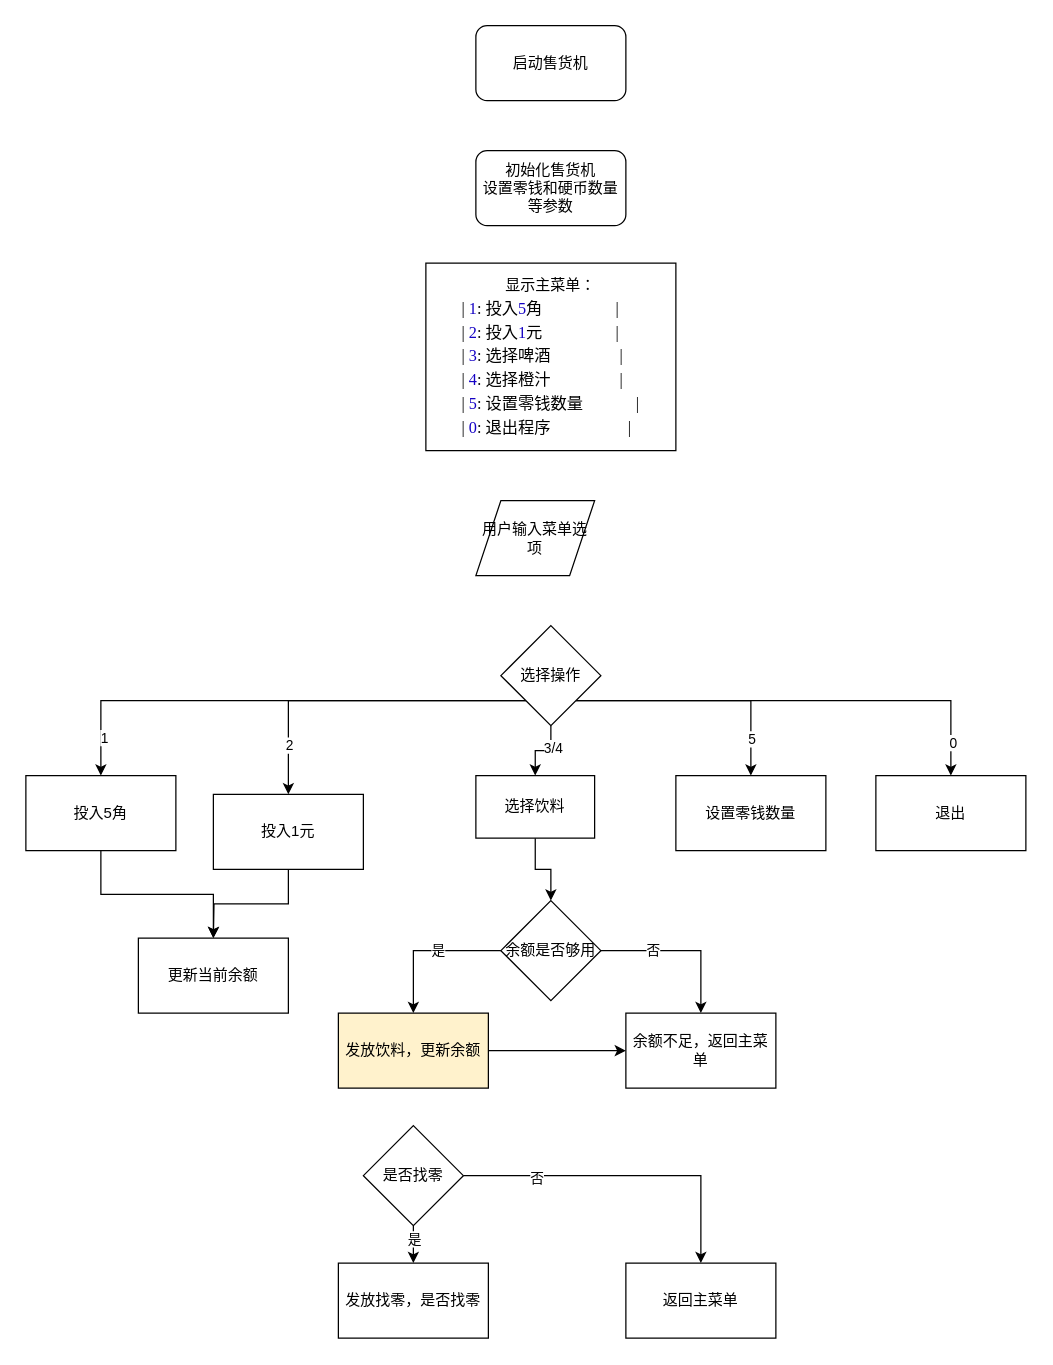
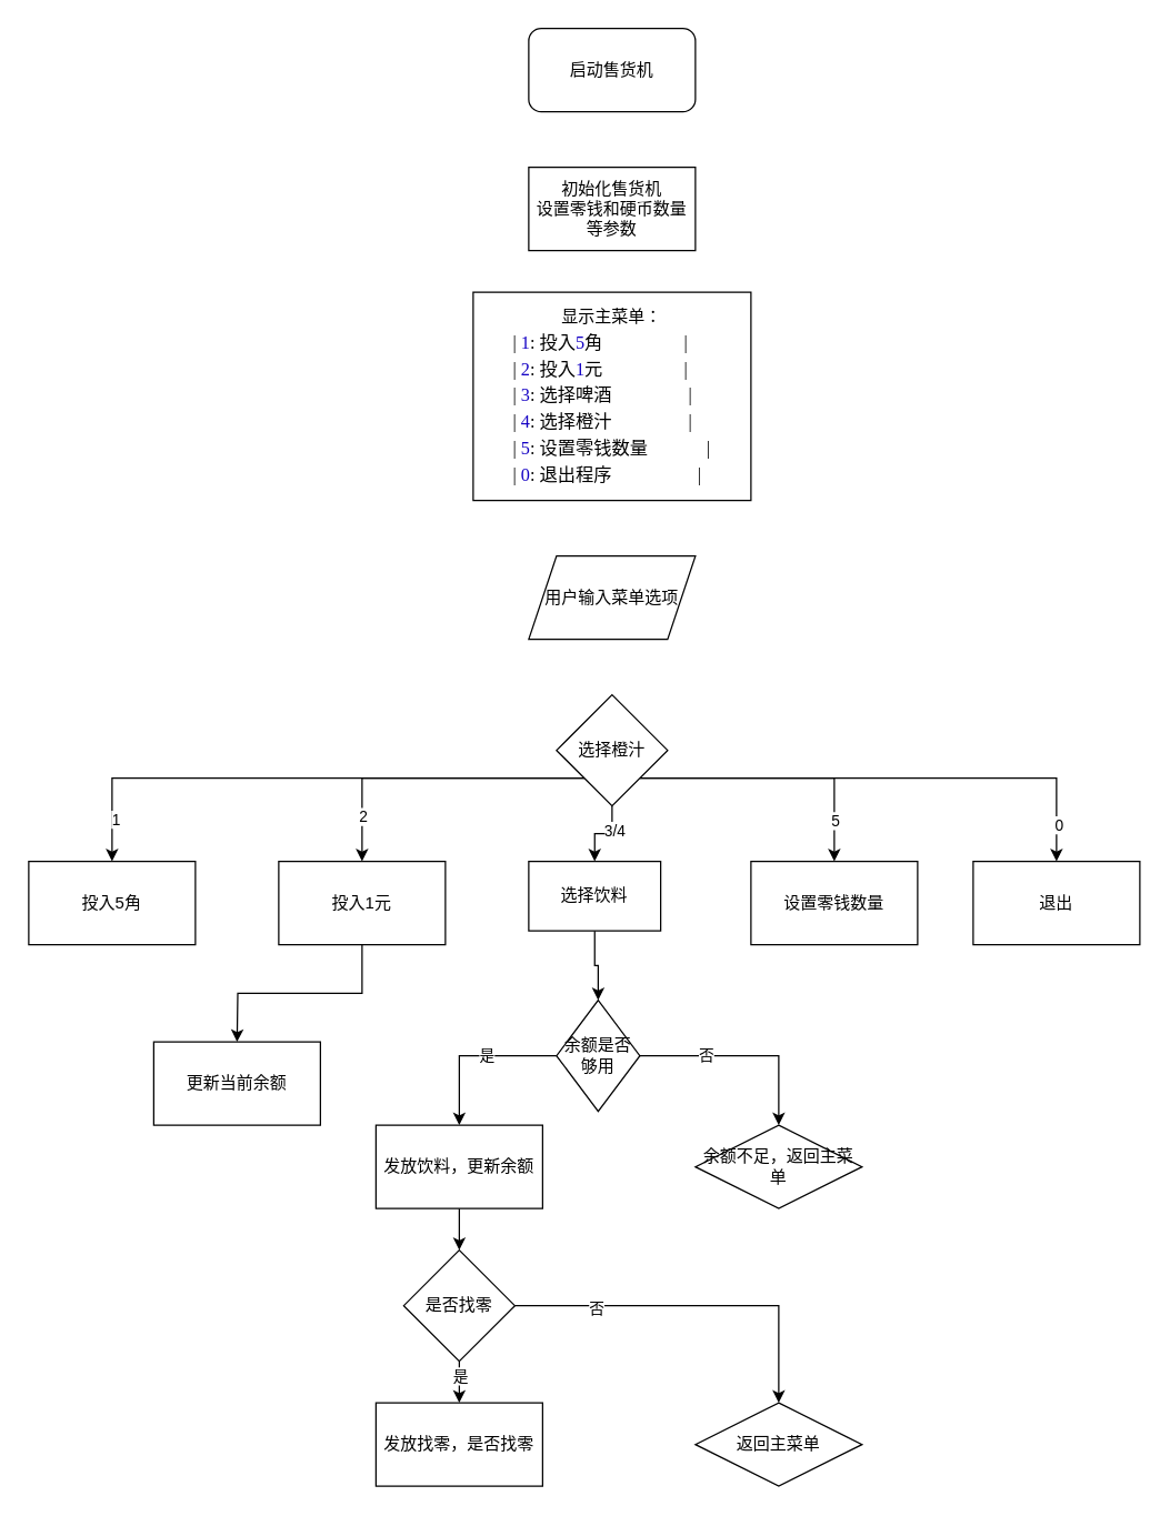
  <mxCell id="0" />
  <mxCell id="1" parent="0" />
  <mxCell id="2" value="启动售货机" style="rounded=1;whiteSpace=wrap;html=1;" vertex="1" parent="1"><mxGeometry x="380" y="20" width="120" height="60" as="geometry" /></mxCell>
  <mxCell id="3" value="显示主菜单：&lt;div&gt;&lt;p style=&quot;margin: 0px; font-variant-numeric: normal; font-variant-east-asian: normal; font-variant-alternates: normal; font-size-adjust: none; font-kerning: auto; font-optical-sizing: auto; font-feature-settings: normal; font-variation-settings: normal; font-variant-position: normal; font-stretch: normal; font-size: 13px; line-height: normal; font-family: &amp;quot;.AppleSystemUIFontMonospaced&amp;quot;; text-align: start;&quot; class=&quot;p1&quot;&gt;&lt;span class=&quot;Apple-converted-space&quot;&gt;|&amp;nbsp;&lt;/span&gt;&lt;span style=&quot;color: rgb(20, 0, 196);&quot; class=&quot;s1&quot;&gt;1&lt;/span&gt;: 投入&lt;span style=&quot;color: rgb(20, 0, 196);&quot; class=&quot;s1&quot;&gt;5&lt;/span&gt;角&lt;span class=&quot;Apple-converted-space&quot;&gt;&amp;nbsp; &amp;nbsp; &amp;nbsp; &amp;nbsp; &amp;nbsp; &amp;nbsp; &amp;nbsp; &amp;nbsp; &amp;nbsp; &lt;/span&gt;|&lt;/p&gt;&lt;p style=&quot;margin: 0px; font-variant-numeric: normal; font-variant-east-asian: normal; font-variant-alternates: normal; font-size-adjust: none; font-kerning: auto; font-optical-sizing: auto; font-feature-settings: normal; font-variation-settings: normal; font-variant-position: normal; font-stretch: normal; font-size: 13px; line-height: normal; font-family: &amp;quot;.AppleSystemUIFontMonospaced&amp;quot;; text-align: start;&quot; class=&quot;p1&quot;&gt;| &lt;span style=&quot;color: rgb(20, 0, 196);&quot; class=&quot;s1&quot;&gt;2&lt;/span&gt;: 投入&lt;span style=&quot;color: rgb(20, 0, 196);&quot; class=&quot;s1&quot;&gt;1&lt;/span&gt;元&lt;span class=&quot;Apple-converted-space&quot;&gt;&amp;nbsp; &amp;nbsp; &amp;nbsp; &amp;nbsp; &amp;nbsp; &amp;nbsp; &amp;nbsp; &amp;nbsp; &amp;nbsp; &lt;/span&gt;|&lt;/p&gt;&lt;p style=&quot;margin: 0px; font-variant-numeric: normal; font-variant-east-asian: normal; font-variant-alternates: normal; font-size-adjust: none; font-kerning: auto; font-optical-sizing: auto; font-feature-settings: normal; font-variation-settings: normal; font-variant-position: normal; font-stretch: normal; font-size: 13px; line-height: normal; font-family: &amp;quot;.AppleSystemUIFontMonospaced&amp;quot;; text-align: start;&quot; class=&quot;p1&quot;&gt;| &lt;span style=&quot;color: rgb(20, 0, 196);&quot; class=&quot;s1&quot;&gt;3&lt;/span&gt;: 选择啤酒 &lt;span class=&quot;Apple-converted-space&quot;&gt;&amp;nbsp; &amp;nbsp; &amp;nbsp; &amp;nbsp; &amp;nbsp; &amp;nbsp; &amp;nbsp; &amp;nbsp; &lt;/span&gt;|&lt;/p&gt;&lt;p style=&quot;margin: 0px; font-variant-numeric: normal; font-variant-east-asian: normal; font-variant-alternates: normal; font-size-adjust: none; font-kerning: auto; font-optical-sizing: auto; font-feature-settings: normal; font-variation-settings: normal; font-variant-position: normal; font-stretch: normal; font-size: 13px; line-height: normal; font-family: &amp;quot;.AppleSystemUIFontMonospaced&amp;quot;; text-align: start;&quot; class=&quot;p1&quot;&gt;| &lt;span style=&quot;color: rgb(20, 0, 196);&quot; class=&quot;s1&quot;&gt;4&lt;/span&gt;: 选择橙汁 &lt;span class=&quot;Apple-converted-space&quot;&gt;&amp;nbsp; &amp;nbsp; &amp;nbsp; &amp;nbsp; &amp;nbsp; &amp;nbsp; &amp;nbsp; &amp;nbsp; &lt;/span&gt;|&lt;/p&gt;&lt;p style=&quot;margin: 0px; font-variant-numeric: normal; font-variant-east-asian: normal; font-variant-alternates: normal; font-size-adjust: none; font-kerning: auto; font-optical-sizing: auto; font-feature-settings: normal; font-variation-settings: normal; font-variant-position: normal; font-stretch: normal; font-size: 13px; line-height: normal; font-family: &amp;quot;.AppleSystemUIFontMonospaced&amp;quot;; text-align: start;&quot; class=&quot;p1&quot;&gt;| &lt;span style=&quot;color: rgb(20, 0, 196);&quot; class=&quot;s1&quot;&gt;5&lt;/span&gt;: 设置零钱数量 &lt;span class=&quot;Apple-converted-space&quot;&gt;&amp;nbsp; &amp;nbsp; &amp;nbsp; &amp;nbsp; &amp;nbsp; &amp;nbsp; &lt;/span&gt;|&lt;/p&gt;&lt;p style=&quot;margin: 0px; font-variant-numeric: normal; font-variant-east-asian: normal; font-variant-alternates: normal; font-size-adjust: none; font-kerning: auto; font-optical-sizing: auto; font-feature-settings: normal; font-variation-settings: normal; font-variant-position: normal; font-stretch: normal; font-size: 13px; line-height: normal; font-family: &amp;quot;.AppleSystemUIFontMonospaced&amp;quot;; text-align: start;&quot; class=&quot;p1&quot;&gt;| &lt;span style=&quot;color: rgb(20, 0, 196);&quot; class=&quot;s1&quot;&gt;0&lt;/span&gt;: 退出程序&lt;span class=&quot;Apple-converted-space&quot;&gt;&amp;nbsp; &amp;nbsp; &amp;nbsp; &amp;nbsp; &amp;nbsp; &amp;nbsp; &amp;nbsp; &amp;nbsp; &amp;nbsp; &amp;nbsp;|&lt;/span&gt;&lt;/p&gt;&lt;/div&gt;" style="rounded=0;whiteSpace=wrap;html=1;" vertex="1" parent="1"><mxGeometry x="340" y="210" width="200" height="150" as="geometry" /></mxCell>
- <mxCell id="4" value="用户输入菜单选项" style="shape=parallelogram;perimeter=parallelogramPerimeter;whiteSpace=wrap;html=1;fixedSize=1;" vertex="1" parent="1"><mxGeometry x="380" y="400" width="95" height="60" as="geometry" /></mxCell>
+ <mxCell id="4" value="用户输入菜单选项" style="shape=parallelogram;perimeter=parallelogramPerimeter;whiteSpace=wrap;html=1;fixedSize=1;" vertex="1" parent="1"><mxGeometry x="380" y="400" width="120" height="60" as="geometry" /></mxCell>
  <mxCell id="5" style="edgeStyle=orthogonalEdgeStyle;rounded=0;orthogonalLoop=1;jettySize=auto;html=1;exitX=0;exitY=1;exitDx=0;exitDy=0;entryX=0.5;entryY=0;entryDx=0;entryDy=0;" edge="1" parent="1" source="15" target="17"><mxGeometry relative="1" as="geometry" /></mxCell>
  <mxCell id="6" value="1" style="edgeLabel;html=1;align=center;verticalAlign=middle;resizable=0;points=[];" vertex="1" connectable="0" parent="5"><mxGeometry x="0.845" y="2" relative="1" as="geometry"><mxPoint as="offset" /></mxGeometry></mxCell>
  <mxCell id="7" style="edgeStyle=orthogonalEdgeStyle;rounded=0;orthogonalLoop=1;jettySize=auto;html=1;exitX=0;exitY=1;exitDx=0;exitDy=0;entryX=0.5;entryY=0;entryDx=0;entryDy=0;" edge="1" parent="1" source="15" target="19"><mxGeometry relative="1" as="geometry" /></mxCell>
  <mxCell id="8" value="2" style="edgeLabel;html=1;align=center;verticalAlign=middle;resizable=0;points=[];" vertex="1" connectable="0" parent="7"><mxGeometry x="0.7" relative="1" as="geometry"><mxPoint as="offset" /></mxGeometry></mxCell>
  <mxCell id="9" value="" style="edgeStyle=orthogonalEdgeStyle;rounded=0;orthogonalLoop=1;jettySize=auto;html=1;" edge="1" parent="1" source="15" target="21"><mxGeometry relative="1" as="geometry" /></mxCell>
  <mxCell id="10" value="3/4" style="edgeLabel;html=1;align=center;verticalAlign=middle;resizable=0;points=[];" vertex="1" connectable="0" parent="9"><mxGeometry x="-0.35" y="1" relative="1" as="geometry"><mxPoint as="offset" /></mxGeometry></mxCell>
  <mxCell id="11" style="edgeStyle=orthogonalEdgeStyle;rounded=0;orthogonalLoop=1;jettySize=auto;html=1;exitX=1;exitY=1;exitDx=0;exitDy=0;entryX=0.5;entryY=0;entryDx=0;entryDy=0;" edge="1" parent="1" source="15" target="22"><mxGeometry relative="1" as="geometry" /></mxCell>
  <mxCell id="12" value="5" style="edgeLabel;html=1;align=center;verticalAlign=middle;resizable=0;points=[];" vertex="1" connectable="0" parent="11"><mxGeometry x="0.7" relative="1" as="geometry"><mxPoint as="offset" /></mxGeometry></mxCell>
  <mxCell id="13" style="edgeStyle=orthogonalEdgeStyle;rounded=0;orthogonalLoop=1;jettySize=auto;html=1;exitX=1;exitY=1;exitDx=0;exitDy=0;entryX=0.5;entryY=0;entryDx=0;entryDy=0;" edge="1" parent="1" source="15" target="23"><mxGeometry relative="1" as="geometry" /></mxCell>
  <mxCell id="14" value="0" style="edgeLabel;html=1;align=center;verticalAlign=middle;resizable=0;points=[];" vertex="1" connectable="0" parent="13"><mxGeometry x="0.85" y="1" relative="1" as="geometry"><mxPoint as="offset" /></mxGeometry></mxCell>
- <mxCell id="15" value="选择操作" style="rhombus;whiteSpace=wrap;html=1;" vertex="1" parent="1"><mxGeometry x="400" y="500" width="80" height="80" as="geometry" /></mxCell>
- <mxCell id="16" style="edgeStyle=orthogonalEdgeStyle;rounded=0;orthogonalLoop=1;jettySize=auto;html=1;exitX=0.5;exitY=1;exitDx=0;exitDy=0;entryX=0.5;entryY=0;entryDx=0;entryDy=0;" edge="1" parent="1" source="17" target="25"><mxGeometry relative="1" as="geometry" /></mxCell>
+ <mxCell id="15" value="选择橙汁" style="rhombus;whiteSpace=wrap;html=1;" vertex="1" parent="1"><mxGeometry x="400" y="500" width="80" height="80" as="geometry" /></mxCell>
  <mxCell id="17" value="投入5角" style="rounded=0;whiteSpace=wrap;html=1;" vertex="1" parent="1"><mxGeometry x="20" y="620" width="120" height="60" as="geometry" /></mxCell>
  <mxCell id="18" style="edgeStyle=orthogonalEdgeStyle;rounded=0;orthogonalLoop=1;jettySize=auto;html=1;exitX=0.5;exitY=1;exitDx=0;exitDy=0;" edge="1" parent="1" source="19"><mxGeometry relative="1" as="geometry"><mxPoint x="170" y="750" as="targetPoint" /></mxGeometry></mxCell>
- <mxCell id="19" value="投入1元" style="rounded=0;whiteSpace=wrap;html=1;" vertex="1" parent="1"><mxGeometry x="170" y="635" width="120" height="60" as="geometry" /></mxCell>
+ <mxCell id="19" value="投入1元" style="rounded=0;whiteSpace=wrap;html=1;" vertex="1" parent="1"><mxGeometry x="200" y="620" width="120" height="60" as="geometry" /></mxCell>
  <mxCell id="20" value="" style="edgeStyle=orthogonalEdgeStyle;rounded=0;orthogonalLoop=1;jettySize=auto;html=1;" edge="1" parent="1" source="21" target="30"><mxGeometry relative="1" as="geometry" /></mxCell>
  <mxCell id="21" value="选择饮料" style="rounded=0;whiteSpace=wrap;html=1;" vertex="1" parent="1"><mxGeometry x="380" y="620" width="95" height="50" as="geometry" /></mxCell>
  <mxCell id="22" value="设置零钱数量" style="rounded=0;whiteSpace=wrap;html=1;" vertex="1" parent="1"><mxGeometry x="540" y="620" width="120" height="60" as="geometry" /></mxCell>
  <mxCell id="23" value="退出" style="rounded=0;whiteSpace=wrap;html=1;" vertex="1" parent="1"><mxGeometry x="700" y="620" width="120" height="60" as="geometry" /></mxCell>
- <mxCell id="24" value="初始化售货机&lt;div&gt;设置零钱和硬币数量等参数&lt;/div&gt;" style="whiteSpace=wrap;html=1;rounded=1;" vertex="1" parent="1"><mxGeometry x="380" y="120" width="120" height="60" as="geometry" /></mxCell>
+ <mxCell id="24" value="初始化售货机&lt;div&gt;设置零钱和硬币数量等参数&lt;/div&gt;" style="rounded=0;whiteSpace=wrap;html=1;" vertex="1" parent="1"><mxGeometry x="380" y="120" width="120" height="60" as="geometry" /></mxCell>
  <mxCell id="25" value="更新当前余额" style="rounded=0;whiteSpace=wrap;html=1;" vertex="1" parent="1"><mxGeometry x="110" y="750" width="120" height="60" as="geometry" /></mxCell>
  <mxCell id="26" style="edgeStyle=orthogonalEdgeStyle;rounded=0;orthogonalLoop=1;jettySize=auto;html=1;exitX=0;exitY=0.5;exitDx=0;exitDy=0;entryX=0.5;entryY=0;entryDx=0;entryDy=0;" edge="1" parent="1" source="30" target="33"><mxGeometry relative="1" as="geometry" /></mxCell>
  <mxCell id="27" value="是" style="edgeLabel;html=1;align=center;verticalAlign=middle;resizable=0;points=[];" vertex="1" connectable="0" parent="26"><mxGeometry x="-0.15" y="-1" relative="1" as="geometry"><mxPoint as="offset" /></mxGeometry></mxCell>
  <mxCell id="28" style="edgeStyle=orthogonalEdgeStyle;rounded=0;orthogonalLoop=1;jettySize=auto;html=1;exitX=1;exitY=0.5;exitDx=0;exitDy=0;entryX=0.5;entryY=0;entryDx=0;entryDy=0;" edge="1" parent="1" source="30" target="31"><mxGeometry relative="1" as="geometry" /></mxCell>
  <mxCell id="29" value="否" style="edgeLabel;html=1;align=center;verticalAlign=middle;resizable=0;points=[];" vertex="1" connectable="0" parent="28"><mxGeometry x="-0.369" y="1" relative="1" as="geometry"><mxPoint as="offset" /></mxGeometry></mxCell>
- <mxCell id="30" value="余额是否够用" style="rhombus;whiteSpace=wrap;html=1;" vertex="1" parent="1"><mxGeometry x="400" y="720" width="80" height="80" as="geometry" /></mxCell>
- <mxCell id="31" value="余额不足，返回主菜单" style="rounded=0;whiteSpace=wrap;html=1;" vertex="1" parent="1"><mxGeometry x="500" y="810" width="120" height="60" as="geometry" /></mxCell>
- <mxCell id="32" value="" style="edgeStyle=orthogonalEdgeStyle;rounded=0;orthogonalLoop=1;jettySize=auto;html=1;" edge="1" parent="1" source="33" target="31"><mxGeometry relative="1" as="geometry" /></mxCell>
- <mxCell id="33" value="发放饮料，更新余额" style="rounded=0;whiteSpace=wrap;html=1;fillColor=#fff2cc;" vertex="1" parent="1"><mxGeometry x="270" y="810" width="120" height="60" as="geometry" /></mxCell>
+ <mxCell id="30" value="余额是否够用" style="rhombus;whiteSpace=wrap;html=1;" vertex="1" parent="1"><mxGeometry x="400" y="720" width="60" height="80" as="geometry" /></mxCell>
+ <mxCell id="31" value="余额不足，返回主菜单" style="rhombus;whiteSpace=wrap;html=1;" vertex="1" parent="1"><mxGeometry x="500" y="810" width="120" height="60" as="geometry" /></mxCell>
+ <mxCell id="32" value="" style="edgeStyle=orthogonalEdgeStyle;rounded=0;orthogonalLoop=1;jettySize=auto;html=1;" edge="1" parent="1" source="33" target="38"><mxGeometry relative="1" as="geometry" /></mxCell>
+ <mxCell id="33" value="发放饮料，更新余额" style="rounded=0;whiteSpace=wrap;html=1;" vertex="1" parent="1"><mxGeometry x="270" y="810" width="120" height="60" as="geometry" /></mxCell>
  <mxCell id="34" value="" style="edgeStyle=orthogonalEdgeStyle;rounded=0;orthogonalLoop=1;jettySize=auto;html=1;" edge="1" parent="1" source="38" target="39"><mxGeometry relative="1" as="geometry" /></mxCell>
  <mxCell id="35" value="是" style="edgeLabel;html=1;align=center;verticalAlign=middle;resizable=0;points=[];" vertex="1" connectable="0" parent="34"><mxGeometry x="0.2" relative="1" as="geometry"><mxPoint as="offset" /></mxGeometry></mxCell>
  <mxCell id="36" style="edgeStyle=orthogonalEdgeStyle;rounded=0;orthogonalLoop=1;jettySize=auto;html=1;exitX=1;exitY=0.5;exitDx=0;exitDy=0;" edge="1" parent="1" source="38" target="40"><mxGeometry relative="1" as="geometry" /></mxCell>
  <mxCell id="37" value="否" style="edgeLabel;html=1;align=center;verticalAlign=middle;resizable=0;points=[];" vertex="1" connectable="0" parent="36"><mxGeometry x="-0.554" y="-1" relative="1" as="geometry"><mxPoint as="offset" /></mxGeometry></mxCell>
  <mxCell id="38" value="是否找零" style="rhombus;whiteSpace=wrap;html=1;" vertex="1" parent="1"><mxGeometry x="290" y="900" width="80" height="80" as="geometry" /></mxCell>
  <mxCell id="39" value="发放找零，是否找零" style="rounded=0;whiteSpace=wrap;html=1;" vertex="1" parent="1"><mxGeometry x="270" y="1010" width="120" height="60" as="geometry" /></mxCell>
- <mxCell id="40" value="返回主菜单" style="rounded=0;whiteSpace=wrap;html=1;" vertex="1" parent="1"><mxGeometry x="500" y="1010" width="120" height="60" as="geometry" /></mxCell>
+ <mxCell id="40" value="返回主菜单" style="rhombus;whiteSpace=wrap;html=1;" vertex="1" parent="1"><mxGeometry x="500" y="1010" width="120" height="60" as="geometry" /></mxCell>
